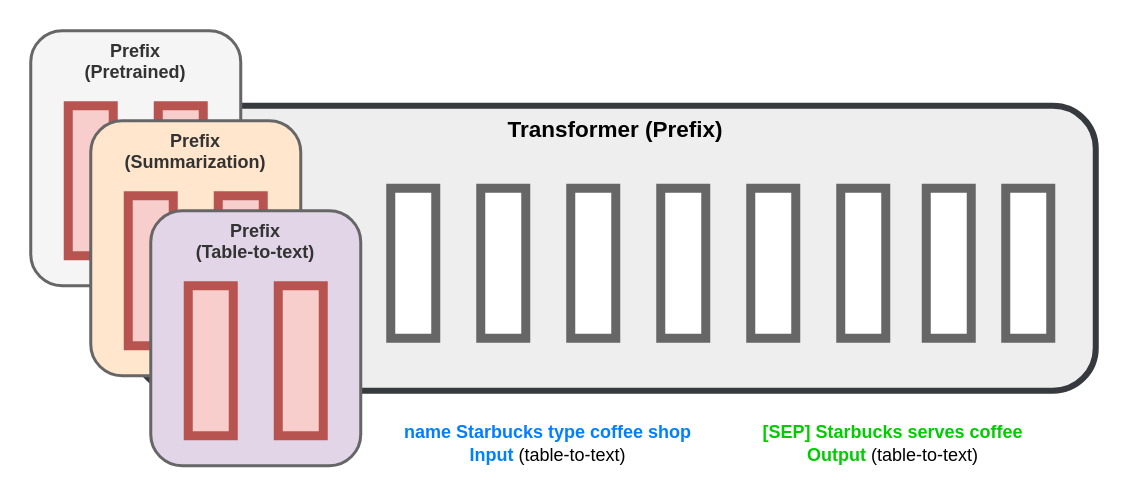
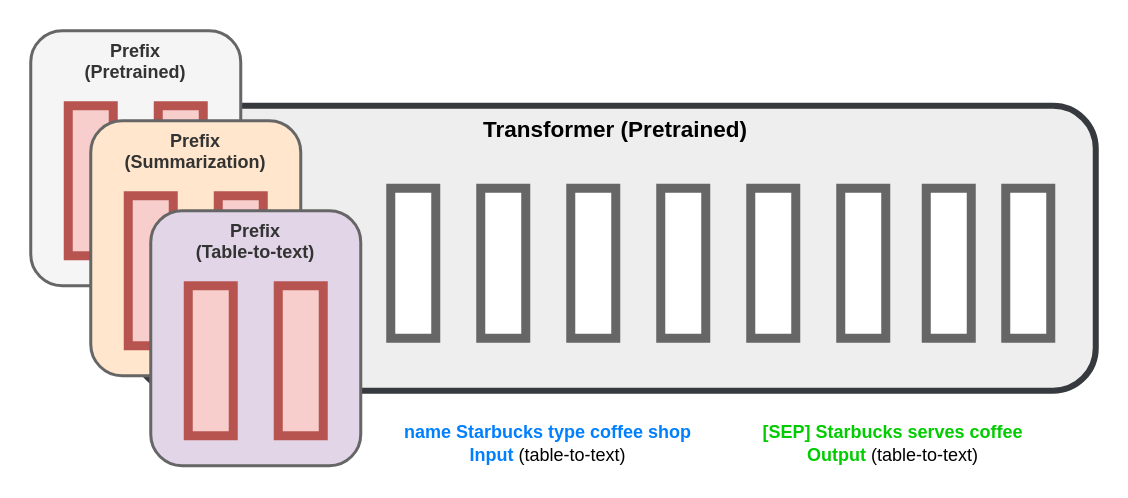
  <mxCell id="0" />
  <mxCell id="1" parent="0" />
- <mxCell id="2" value="&lt;b&gt;&lt;font style=&quot;font-size: 15px;&quot;&gt;Transformer (Prefix)&lt;/font&gt;&lt;/b&gt;" style="rounded=1;whiteSpace=wrap;html=1;strokeWidth=4;fillColor=#eeeeee;strokeColor=#36393d;verticalAlign=top;" vertex="1" parent="1"><mxGeometry x="90" y="70" width="640" height="190" as="geometry" /></mxCell>
+ <mxCell id="2" value="&lt;b&gt;&lt;font style=&quot;font-size: 15px;&quot;&gt;Transformer (Pretrained)&lt;/font&gt;&lt;/b&gt;" style="rounded=1;whiteSpace=wrap;html=1;strokeWidth=4;fillColor=#eeeeee;strokeColor=#36393d;verticalAlign=top;" vertex="1" parent="1"><mxGeometry x="90" y="70" width="640" height="190" as="geometry" /></mxCell>
  <mxCell id="3" value="&lt;b&gt;Prefix&lt;br&gt;(Pretrained)&lt;/b&gt;" style="rounded=1;whiteSpace=wrap;html=1;strokeWidth=2;fillColor=#f5f5f5;fontColor=#333333;strokeColor=#666666;verticalAlign=top;" vertex="1" parent="1"><mxGeometry x="20" y="20" width="140" height="170" as="geometry" /></mxCell>
  <mxCell id="4" value="" style="rounded=0;whiteSpace=wrap;html=1;fillColor=#FFFFFF;fontColor=#333333;strokeColor=#666666;strokeWidth=6;" vertex="1" parent="1"><mxGeometry x="670" y="125" width="30" height="100" as="geometry" /></mxCell>
  <mxCell id="5" value="" style="rounded=0;whiteSpace=wrap;html=1;fillColor=#FFFFFF;fontColor=#333333;strokeColor=#666666;strokeWidth=6;" vertex="1" parent="1"><mxGeometry x="617" y="125" width="30" height="100" as="geometry" /></mxCell>
  <mxCell id="6" value="" style="rounded=0;whiteSpace=wrap;html=1;fillColor=#FFFFFF;fontColor=#333333;strokeColor=#666666;strokeWidth=6;" vertex="1" parent="1"><mxGeometry x="560" y="125" width="30" height="100" as="geometry" /></mxCell>
  <mxCell id="7" value="" style="rounded=0;whiteSpace=wrap;html=1;fillColor=#FFFFFF;fontColor=#333333;strokeColor=#666666;strokeWidth=6;" vertex="1" parent="1"><mxGeometry x="500" y="125" width="30" height="100" as="geometry" /></mxCell>
  <mxCell id="8" value="" style="rounded=0;whiteSpace=wrap;html=1;fillColor=#FFFFFF;fontColor=#333333;strokeColor=#666666;strokeWidth=6;" vertex="1" parent="1"><mxGeometry x="440" y="125" width="30" height="100" as="geometry" /></mxCell>
  <mxCell id="9" value="" style="rounded=0;whiteSpace=wrap;html=1;fillColor=#FFFFFF;fontColor=#333333;strokeColor=#666666;strokeWidth=6;" vertex="1" parent="1"><mxGeometry x="380" y="125" width="30" height="100" as="geometry" /></mxCell>
  <mxCell id="10" value="" style="rounded=0;whiteSpace=wrap;html=1;fillColor=#FFFFFF;fontColor=#333333;strokeColor=#666666;strokeWidth=6;" vertex="1" parent="1"><mxGeometry x="320" y="125" width="30" height="100" as="geometry" /></mxCell>
  <mxCell id="11" value="" style="rounded=0;whiteSpace=wrap;html=1;fillColor=#FFFFFF;fontColor=#333333;strokeColor=#666666;strokeWidth=6;" vertex="1" parent="1"><mxGeometry x="260" y="125" width="30" height="100" as="geometry" /></mxCell>
  <mxCell id="12" value="" style="rounded=0;whiteSpace=wrap;html=1;fillColor=#f8cecc;strokeColor=#b85450;strokeWidth=6;" vertex="1" parent="1"><mxGeometry x="105" y="70" width="30" height="100" as="geometry" /></mxCell>
  <mxCell id="13" value="" style="rounded=0;whiteSpace=wrap;html=1;fillColor=#f8cecc;strokeColor=#b85450;strokeWidth=6;" vertex="1" parent="1"><mxGeometry x="45" y="70" width="30" height="100" as="geometry" /></mxCell>
  <mxCell id="14" value="&lt;b&gt;Prefix&lt;br&gt;(Summarization)&lt;/b&gt;" style="rounded=1;whiteSpace=wrap;html=1;strokeWidth=2;fillColor=#ffe6cc;fontColor=#333333;strokeColor=#666666;verticalAlign=top;" vertex="1" parent="1"><mxGeometry x="60" y="80" width="140" height="170" as="geometry" /></mxCell>
  <mxCell id="15" value="" style="rounded=0;whiteSpace=wrap;html=1;fillColor=#f8cecc;strokeColor=#b85450;strokeWidth=6;" vertex="1" parent="1"><mxGeometry x="145" y="130" width="30" height="100" as="geometry" /></mxCell>
  <mxCell id="16" value="" style="rounded=0;whiteSpace=wrap;html=1;fillColor=#f8cecc;strokeColor=#b85450;strokeWidth=6;" vertex="1" parent="1"><mxGeometry x="85" y="130" width="30" height="100" as="geometry" /></mxCell>
  <mxCell id="17" value="&lt;b&gt;Prefix&lt;br&gt;(Table-to-text)&lt;/b&gt;" style="rounded=1;whiteSpace=wrap;html=1;strokeWidth=2;fillColor=#e1d5e7;fontColor=#333333;strokeColor=#666666;verticalAlign=top;" vertex="1" parent="1"><mxGeometry x="100" y="140" width="140" height="170" as="geometry" /></mxCell>
  <mxCell id="18" value="" style="rounded=0;whiteSpace=wrap;html=1;fillColor=#f8cecc;strokeColor=#b85450;strokeWidth=6;" vertex="1" parent="1"><mxGeometry x="185" y="190" width="30" height="100" as="geometry" /></mxCell>
  <mxCell id="19" value="" style="rounded=0;whiteSpace=wrap;html=1;fillColor=#f8cecc;strokeColor=#b85450;strokeWidth=6;" vertex="1" parent="1"><mxGeometry x="125" y="190" width="30" height="100" as="geometry" /></mxCell>
  <mxCell id="20" value="&lt;b&gt;&lt;font color=&quot;#007fff&quot;&gt;name Starbucks type coffee shop&lt;br&gt;Input&lt;/font&gt;&lt;/b&gt; (table-to-text)" style="text;html=1;strokeColor=none;fillColor=none;align=center;verticalAlign=middle;whiteSpace=wrap;rounded=0;" vertex="1" parent="1"><mxGeometry x="260" y="280" width="210" height="30" as="geometry" /></mxCell>
  <mxCell id="21" value="&lt;font color=&quot;#00cc00&quot;&gt;&lt;b&gt;[SEP] Starbucks serves coffee&lt;br&gt;&lt;/b&gt;&lt;b style=&quot;&quot;&gt;Output&lt;/b&gt;&lt;/font&gt; (table-to-text)" style="text;html=1;strokeColor=none;fillColor=none;align=center;verticalAlign=middle;whiteSpace=wrap;rounded=0;" vertex="1" parent="1"><mxGeometry x="490" y="280" width="210" height="30" as="geometry" /></mxCell>
